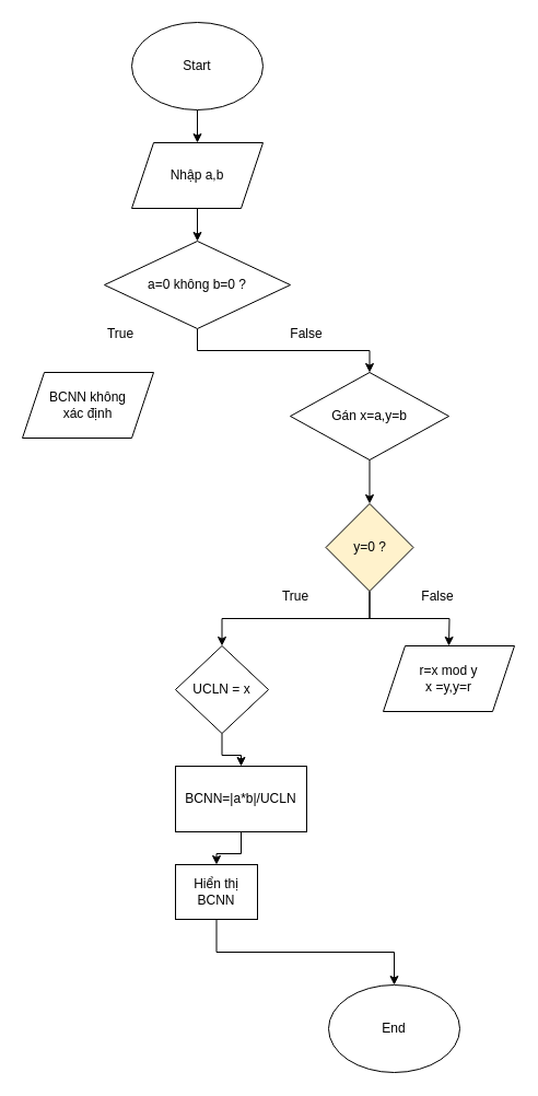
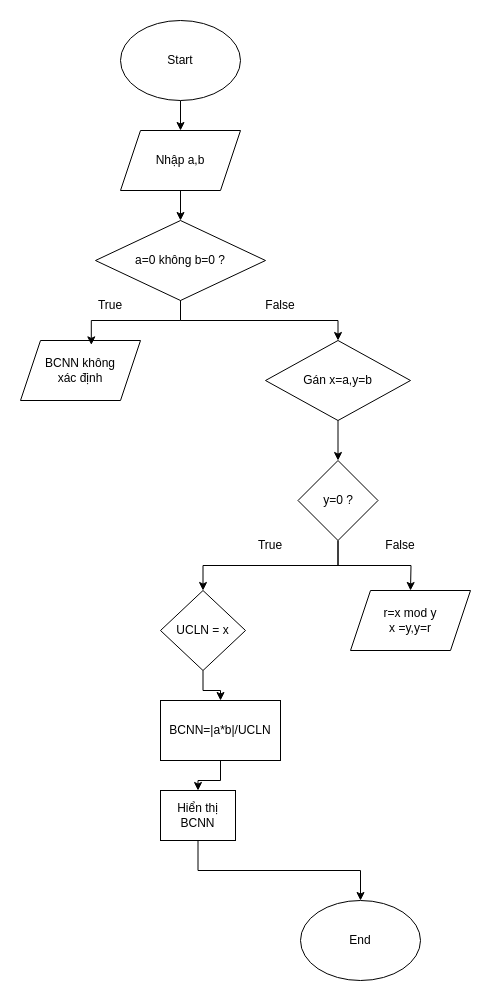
  <mxCell id="0" />
  <mxCell id="1" parent="0" />
  <mxCell id="2" value="" style="edgeStyle=orthogonalEdgeStyle;rounded=0;orthogonalLoop=1;jettySize=auto;html=1;" edge="1" parent="1" source="3" target="5"><mxGeometry relative="1" as="geometry" /></mxCell>
  <mxCell id="3" value="Start" style="ellipse;whiteSpace=wrap;html=1;" vertex="1" parent="1"><mxGeometry x="120" width="120" height="80" as="geometry" y="20" /></mxCell>
  <mxCell id="4" value="" style="edgeStyle=orthogonalEdgeStyle;rounded=0;orthogonalLoop=1;jettySize=auto;html=1;" edge="1" parent="1" source="5" target="7"><mxGeometry relative="1" as="geometry" /></mxCell>
  <mxCell id="5" value="Nhập a,b" style="shape=parallelogram;perimeter=parallelogramPerimeter;whiteSpace=wrap;html=1;fixedSize=1;" vertex="1" parent="1"><mxGeometry x="120" y="130" width="120" height="60" as="geometry" /></mxCell>
  <mxCell id="6" style="edgeStyle=orthogonalEdgeStyle;rounded=0;orthogonalLoop=1;jettySize=auto;html=1;exitX=0.5;exitY=1;exitDx=0;exitDy=0;" edge="1" parent="1" source="7" target="10"><mxGeometry relative="1" as="geometry" /></mxCell>
  <mxCell id="7" value="a=0 không b=0 ?" style="rhombus;whiteSpace=wrap;html=1;" vertex="1" parent="1"><mxGeometry x="95" y="220" width="170" height="80" as="geometry" /></mxCell>
  <mxCell id="8" value="BCNN không&lt;div&gt;xác định&lt;/div&gt;" style="shape=parallelogram;perimeter=parallelogramPerimeter;whiteSpace=wrap;html=1;fixedSize=1;" vertex="1" parent="1"><mxGeometry x="20" y="340" width="120" height="60" as="geometry" /></mxCell>
  <mxCell id="9" value="" style="edgeStyle=orthogonalEdgeStyle;rounded=0;orthogonalLoop=1;jettySize=auto;html=1;" edge="1" parent="1" source="10" target="13"><mxGeometry relative="1" as="geometry" /></mxCell>
  <mxCell id="10" value="Gán x=a,y=b" style="rhombus;whiteSpace=wrap;html=1;" vertex="1" parent="1"><mxGeometry x="265" y="340" width="145" height="80" as="geometry" /></mxCell>
  <mxCell id="11" style="edgeStyle=orthogonalEdgeStyle;rounded=0;orthogonalLoop=1;jettySize=auto;html=1;exitX=0.5;exitY=1;exitDx=0;exitDy=0;" edge="1" parent="1" source="13" target="16"><mxGeometry relative="1" as="geometry" /></mxCell>
  <mxCell id="12" style="edgeStyle=orthogonalEdgeStyle;rounded=0;orthogonalLoop=1;jettySize=auto;html=1;exitX=0.5;exitY=1;exitDx=0;exitDy=0;" edge="1" parent="1" source="13"><mxGeometry relative="1" as="geometry"><mxPoint x="410" y="590" as="targetPoint" /></mxGeometry></mxCell>
- <mxCell id="13" value="y=0 ?" style="rhombus;whiteSpace=wrap;html=1;fillColor=#fff2cc;" vertex="1" parent="1"><mxGeometry x="297.5" y="460" width="80" height="80" as="geometry" /></mxCell>
+ <mxCell id="13" value="y=0 ?" style="rhombus;whiteSpace=wrap;html=1;" vertex="1" parent="1"><mxGeometry x="297.5" y="460" width="80" height="80" as="geometry" /></mxCell>
  <mxCell id="14" value="r=x mod y&lt;div&gt;x =y,y=r&lt;/div&gt;" style="shape=parallelogram;perimeter=parallelogramPerimeter;whiteSpace=wrap;html=1;fixedSize=1;" vertex="1" parent="1"><mxGeometry x="350" y="590" width="120" height="60" as="geometry" /></mxCell>
  <mxCell id="15" value="" style="edgeStyle=orthogonalEdgeStyle;rounded=0;orthogonalLoop=1;jettySize=auto;html=1;" edge="1" parent="1" source="16" target="18"><mxGeometry relative="1" as="geometry" /></mxCell>
  <mxCell id="16" value="UCLN = x" style="rhombus;whiteSpace=wrap;html=1;" vertex="1" parent="1"><mxGeometry x="160" y="590" width="85" height="80" as="geometry" /></mxCell>
  <mxCell id="17" value="" style="edgeStyle=orthogonalEdgeStyle;rounded=0;orthogonalLoop=1;jettySize=auto;html=1;" edge="1" parent="1" source="18" target="20"><mxGeometry relative="1" as="geometry" /></mxCell>
  <mxCell id="18" value="BCNN=|a*b|/UCLN" style="rounded=0;whiteSpace=wrap;html=1;" vertex="1" parent="1"><mxGeometry x="160" y="700" width="120" height="60" as="geometry" /></mxCell>
  <mxCell id="19" style="edgeStyle=orthogonalEdgeStyle;rounded=0;orthogonalLoop=1;jettySize=auto;html=1;exitX=0.5;exitY=1;exitDx=0;exitDy=0;" edge="1" parent="1" source="20" target="21"><mxGeometry relative="1" as="geometry" /></mxCell>
  <mxCell id="20" value="Hiển thị BCNN" style="rounded=0;whiteSpace=wrap;html=1;" vertex="1" parent="1"><mxGeometry x="160" y="790" width="75" height="50" as="geometry" /></mxCell>
  <mxCell id="21" value="End" style="ellipse;whiteSpace=wrap;html=1;" vertex="1" parent="1"><mxGeometry x="300" y="900" width="120" height="80" as="geometry" /></mxCell>
+ <mxCell id="22" style="edgeStyle=orthogonalEdgeStyle;rounded=0;orthogonalLoop=1;jettySize=auto;html=1;exitX=0.5;exitY=1;exitDx=0;exitDy=0;entryX=0.59;entryY=0.073;entryDx=0;entryDy=0;entryPerimeter=0;" edge="1" parent="1" source="7" target="8"><mxGeometry relative="1" as="geometry" /></mxCell>
  <mxCell id="23" value="True" style="text;html=1;align=center;verticalAlign=middle;whiteSpace=wrap;rounded=0;" vertex="1" parent="1"><mxGeometry x="80" y="290" width="60" height="30" as="geometry" /></mxCell>
  <mxCell id="24" value="False" style="text;html=1;align=center;verticalAlign=middle;whiteSpace=wrap;rounded=0;" vertex="1" parent="1"><mxGeometry x="250" y="290" width="60" height="30" as="geometry" /></mxCell>
  <mxCell id="25" value="True" style="text;html=1;align=center;verticalAlign=middle;whiteSpace=wrap;rounded=0;" vertex="1" parent="1"><mxGeometry x="240" y="530" width="60" height="30" as="geometry" /></mxCell>
  <mxCell id="26" value="False" style="text;html=1;align=center;verticalAlign=middle;whiteSpace=wrap;rounded=0;" vertex="1" parent="1"><mxGeometry x="370" y="530" width="60" height="30" as="geometry" /></mxCell>
